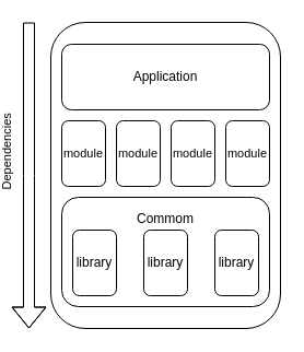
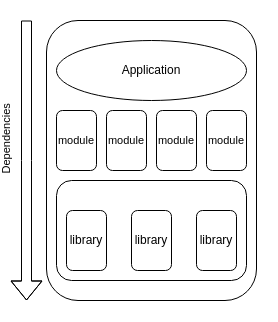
  <mxCell id="0" />
  <mxCell id="1" parent="0" />
  <mxCell id="2" value="" style="rounded=1;whiteSpace=wrap;html=1;" vertex="1" parent="1"><mxGeometry x="40" y="20" width="210" height="280" as="geometry" /></mxCell>
  <mxCell id="3" value="" style="rounded=1;whiteSpace=wrap;html=1;" vertex="1" parent="1"><mxGeometry x="50" y="180" width="190" height="100" as="geometry" /></mxCell>
  <mxCell id="4" value="&lt;font style=&quot;font-size: 11px&quot;&gt;module&lt;/font&gt;" style="rounded=1;whiteSpace=wrap;html=1;" vertex="1" parent="1"><mxGeometry x="50" y="110" width="40" height="60" as="geometry" /></mxCell>
  <mxCell id="5" value="&lt;font style=&quot;font-size: 11px&quot;&gt;module&lt;/font&gt;" style="rounded=1;whiteSpace=wrap;html=1;" vertex="1" parent="1"><mxGeometry x="200" y="110" width="40" height="60" as="geometry" /></mxCell>
  <mxCell id="6" value="&lt;font style=&quot;font-size: 11px&quot;&gt;module&lt;/font&gt;" style="rounded=1;whiteSpace=wrap;html=1;" vertex="1" parent="1"><mxGeometry x="150" y="110" width="40" height="60" as="geometry" /></mxCell>
  <mxCell id="7" value="&lt;font style=&quot;font-size: 11px&quot;&gt;module&lt;/font&gt;" style="rounded=1;whiteSpace=wrap;html=1;" vertex="1" parent="1"><mxGeometry x="100" y="110" width="40" height="60" as="geometry" /></mxCell>
- <mxCell id="8" value="Application" style="rounded=1;whiteSpace=wrap;html=1;" vertex="1" parent="1"><mxGeometry x="50" y="40" width="190" height="60" as="geometry" /></mxCell>
+ <mxCell id="8" value="Application" style="ellipse;whiteSpace=wrap;html=1;" vertex="1" parent="1"><mxGeometry x="50" y="40" width="190" height="60" as="geometry" /></mxCell>
  <mxCell id="9" value="library" style="rounded=1;whiteSpace=wrap;html=1;" vertex="1" parent="1"><mxGeometry x="60" y="210" width="40" height="60" as="geometry" /></mxCell>
  <mxCell id="10" value="library" style="rounded=1;whiteSpace=wrap;html=1;" vertex="1" parent="1"><mxGeometry x="190" y="210" width="40" height="60" as="geometry" /></mxCell>
  <mxCell id="11" value="library" style="rounded=1;whiteSpace=wrap;html=1;" vertex="1" parent="1"><mxGeometry x="125" y="210" width="40" height="60" as="geometry" /></mxCell>
- <mxCell id="12" value="Commom" style="text;html=1;strokeColor=none;fillColor=none;align=center;verticalAlign=middle;whiteSpace=wrap;rounded=0;" vertex="1" parent="1"><mxGeometry x="60" y="190" width="170" height="20" as="geometry" /></mxCell>
  <mxCell id="13" value="" style="shape=flexArrow;endArrow=classic;html=1;" edge="1" parent="1"><mxGeometry width="50" height="50" relative="1" as="geometry"><mxPoint x="20" y="20" as="sourcePoint" /><mxPoint x="20" y="300" as="targetPoint" /><Array as="points"><mxPoint x="20" y="160" /></Array></mxGeometry></mxCell>
  <mxCell id="14" value="&lt;div&gt;&lt;span class=&quot;tlid-translation translation&quot; lang=&quot;en&quot;&gt;&lt;span title=&quot;&quot; class=&quot;&quot;&gt;Dependencies&lt;/span&gt;&lt;/span&gt;&lt;/div&gt;" style="edgeLabel;html=1;align=center;verticalAlign=middle;resizable=0;points=[];rotation=-90;" vertex="1" connectable="0" parent="13"><mxGeometry x="-0.308" y="2" relative="1" as="geometry"><mxPoint x="-22" y="22.86" as="offset" /></mxGeometry></mxCell>
